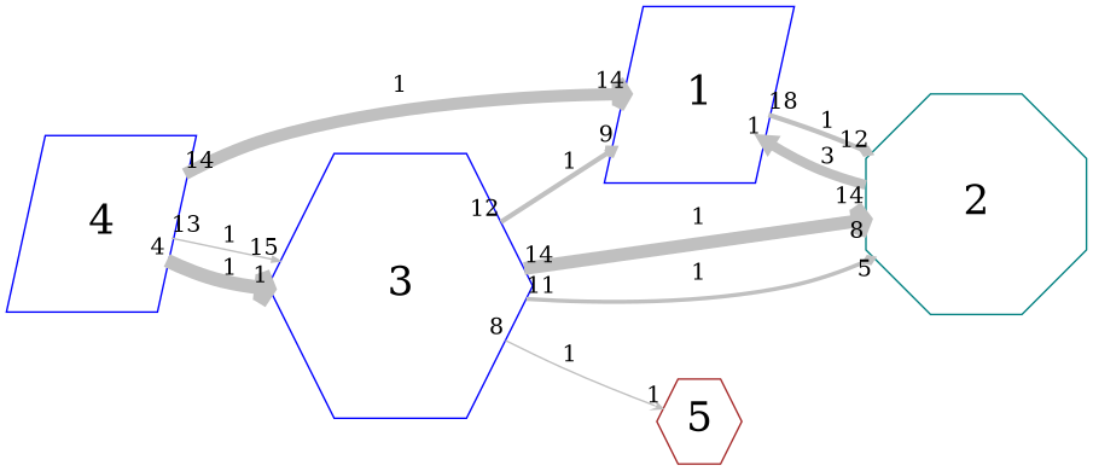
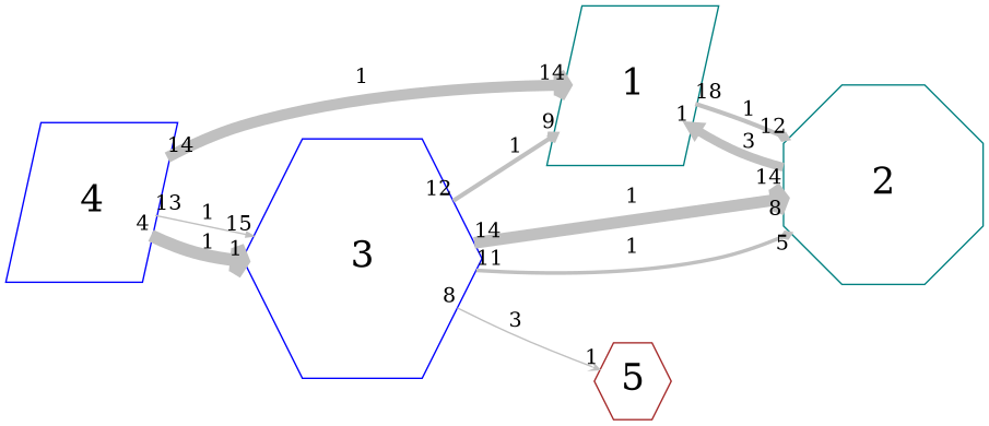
  digraph {
    rankdir=LR
    scale=1
    splines=spline
    node [color=teal fontsize=25 shape=parallelogram]
    edge [arrowhead=vee arrowsize=0.5 capacity=1 color=grey from_pd=13 headlabel=1 penwidth=3.0 pt=15 splines=true taillabel=14 to_pd=0]
-   n1 [color=blue height=1.5 label=1 width=1.5]
+   n1 [height=1.5 label=1 width=1.5]
    n2 [height=1.875 label=2 shape=octagon width=1.875]
    n3 [color=blue height=1.5 label=4 width=1.5]
    n4 [color=blue height=2.25 label=3 shape=hexagon width=2.25]
    n5 [color=brown height=0.71693 label=5 shape=hexagon width=0.71693]
    n1 -> n2 [arrowhead=diamond from_pd=17 headlabel=12 label=1 taillabel=18 to_pd=11]
    n2 -> n1 [arrowhead=normal label=3 penwidth=6.0 pt=9]
    n3 -> n1 [headlabel=14 label=1 penwidth=7.5 pt=6 to_pd=13]
    n3 -> n4 [arrowhead=normal from_pd=12 headlabel=15 label=1 penwidth=1.0 pt=19 taillabel=13 to_pd=14]
    n3 -> n4 [from_pd=3 label=1 penwidth=8.5 pt=4 taillabel=4]
    n4 -> n1 [from_pd=11 headlabel=9 label=1 taillabel=12 to_pd=8]
    n4 -> n2 [headlabel=8 label=1 penwidth=8.0 pt=5 to_pd=7]
    n4 -> n2 [arrowhead=diamond from_pd=10 headlabel=5 label=1 penwidth=2.5 pt=16 taillabel=11 to_pd=4]
-   n4 -> n5 [from_pd=7 label=1 penwidth=1.0 pt=19 taillabel=8]
+   n4 -> n5 [from_pd=7 label=3 penwidth=1.0 pt=19 taillabel=8]
  }
